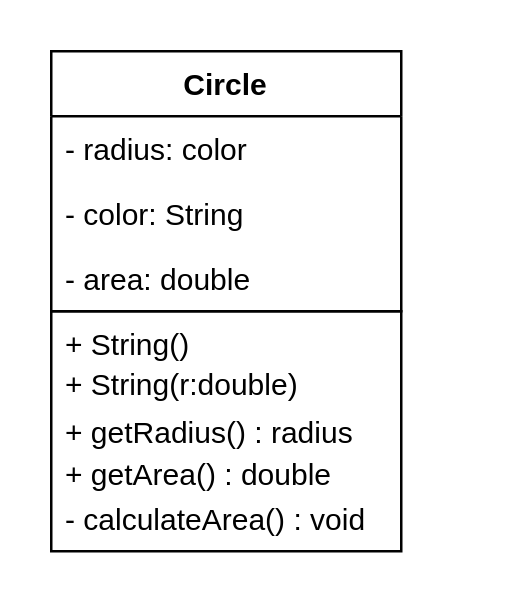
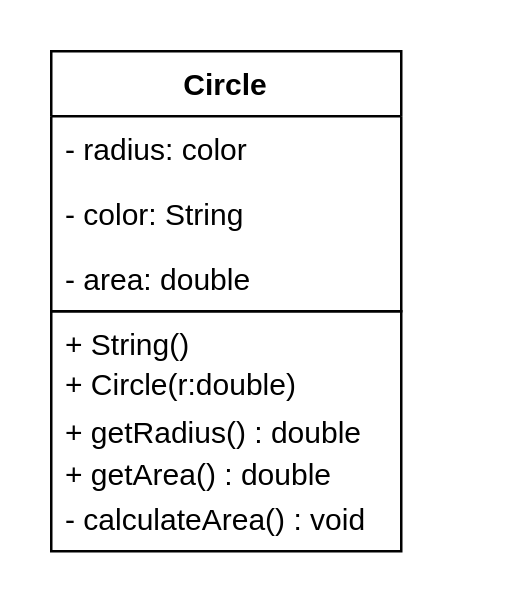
  <mxCell id="0" />
  <mxCell id="1" parent="0" />
  <mxCell id="2" value="" style="rounded=0;whiteSpace=wrap;html=1;" vertex="1" parent="1"><mxGeometry x="20" y="124" width="140" height="96" as="geometry" /></mxCell>
- <mxCell id="3" value="+ String(r:double)" style="text;strokeColor=none;fillColor=none;align=left;verticalAlign=top;spacingLeft=4;spacingRight=4;overflow=hidden;rotatable=0;points=[[0,0.5],[1,0.5]];portConstraint=eastwest;" vertex="1" parent="1"><mxGeometry x="20" y="140" width="160" height="26" as="geometry" /></mxCell>
+ <mxCell id="3" value="+ Circle(r:double)" style="text;strokeColor=none;fillColor=none;align=left;verticalAlign=top;spacingLeft=4;spacingRight=4;overflow=hidden;rotatable=0;points=[[0,0.5],[1,0.5]];portConstraint=eastwest;" vertex="1" parent="1"><mxGeometry x="20" y="140" width="160" height="26" as="geometry" /></mxCell>
  <mxCell id="4" value="Circle" style="swimlane;fontStyle=1;childLayout=stackLayout;horizontal=1;startSize=26;fillColor=none;horizontalStack=0;resizeParent=1;resizeParentMax=0;resizeLast=0;collapsible=1;marginBottom=0;" vertex="1" parent="1"><mxGeometry x="20" y="20" width="140" height="104" as="geometry" /></mxCell>
  <mxCell id="5" value="- radius: color" style="text;strokeColor=none;fillColor=none;align=left;verticalAlign=top;spacingLeft=4;spacingRight=4;overflow=hidden;rotatable=0;points=[[0,0.5],[1,0.5]];portConstraint=eastwest;" vertex="1" parent="4"><mxGeometry y="26" width="140" height="26" as="geometry" /></mxCell>
  <mxCell id="6" value="- color: String" style="text;strokeColor=none;fillColor=none;align=left;verticalAlign=top;spacingLeft=4;spacingRight=4;overflow=hidden;rotatable=0;points=[[0,0.5],[1,0.5]];portConstraint=eastwest;" vertex="1" parent="4"><mxGeometry y="52" width="140" height="26" as="geometry" /></mxCell>
  <mxCell id="7" value="- area: double" style="text;strokeColor=none;fillColor=none;align=left;verticalAlign=top;spacingLeft=4;spacingRight=4;overflow=hidden;rotatable=0;points=[[0,0.5],[1,0.5]];portConstraint=eastwest;" vertex="1" parent="4"><mxGeometry y="78" width="140" height="26" as="geometry" /></mxCell>
  <mxCell id="8" value="+ String()" style="text;strokeColor=none;fillColor=none;align=left;verticalAlign=top;spacingLeft=4;spacingRight=4;overflow=hidden;rotatable=0;points=[[0,0.5],[1,0.5]];portConstraint=eastwest;" vertex="1" parent="1"><mxGeometry x="20" y="124" width="160" height="26" as="geometry" /></mxCell>
- <mxCell id="9" value="+ getRadius() : radius" style="text;strokeColor=none;fillColor=none;align=left;verticalAlign=top;spacingLeft=4;spacingRight=4;overflow=hidden;rotatable=0;points=[[0,0.5],[1,0.5]];portConstraint=eastwest;" vertex="1" parent="1"><mxGeometry x="20" y="159" width="160" height="26" as="geometry" /></mxCell>
+ <mxCell id="9" value="+ getRadius() : double" style="text;strokeColor=none;fillColor=none;align=left;verticalAlign=top;spacingLeft=4;spacingRight=4;overflow=hidden;rotatable=0;points=[[0,0.5],[1,0.5]];portConstraint=eastwest;" vertex="1" parent="1"><mxGeometry x="20" y="159" width="160" height="26" as="geometry" /></mxCell>
  <mxCell id="10" value="+ getArea() : double" style="text;strokeColor=none;fillColor=none;align=left;verticalAlign=top;spacingLeft=4;spacingRight=4;overflow=hidden;rotatable=0;points=[[0,0.5],[1,0.5]];portConstraint=eastwest;" vertex="1" parent="1"><mxGeometry x="20" y="176" width="160" height="26" as="geometry" /></mxCell>
  <mxCell id="11" value="- calculateArea() : void" style="text;strokeColor=none;fillColor=none;align=left;verticalAlign=top;spacingLeft=4;spacingRight=4;overflow=hidden;rotatable=0;points=[[0,0.5],[1,0.5]];portConstraint=eastwest;" vertex="1" parent="1"><mxGeometry x="20" y="194" width="160" height="26" as="geometry" /></mxCell>
